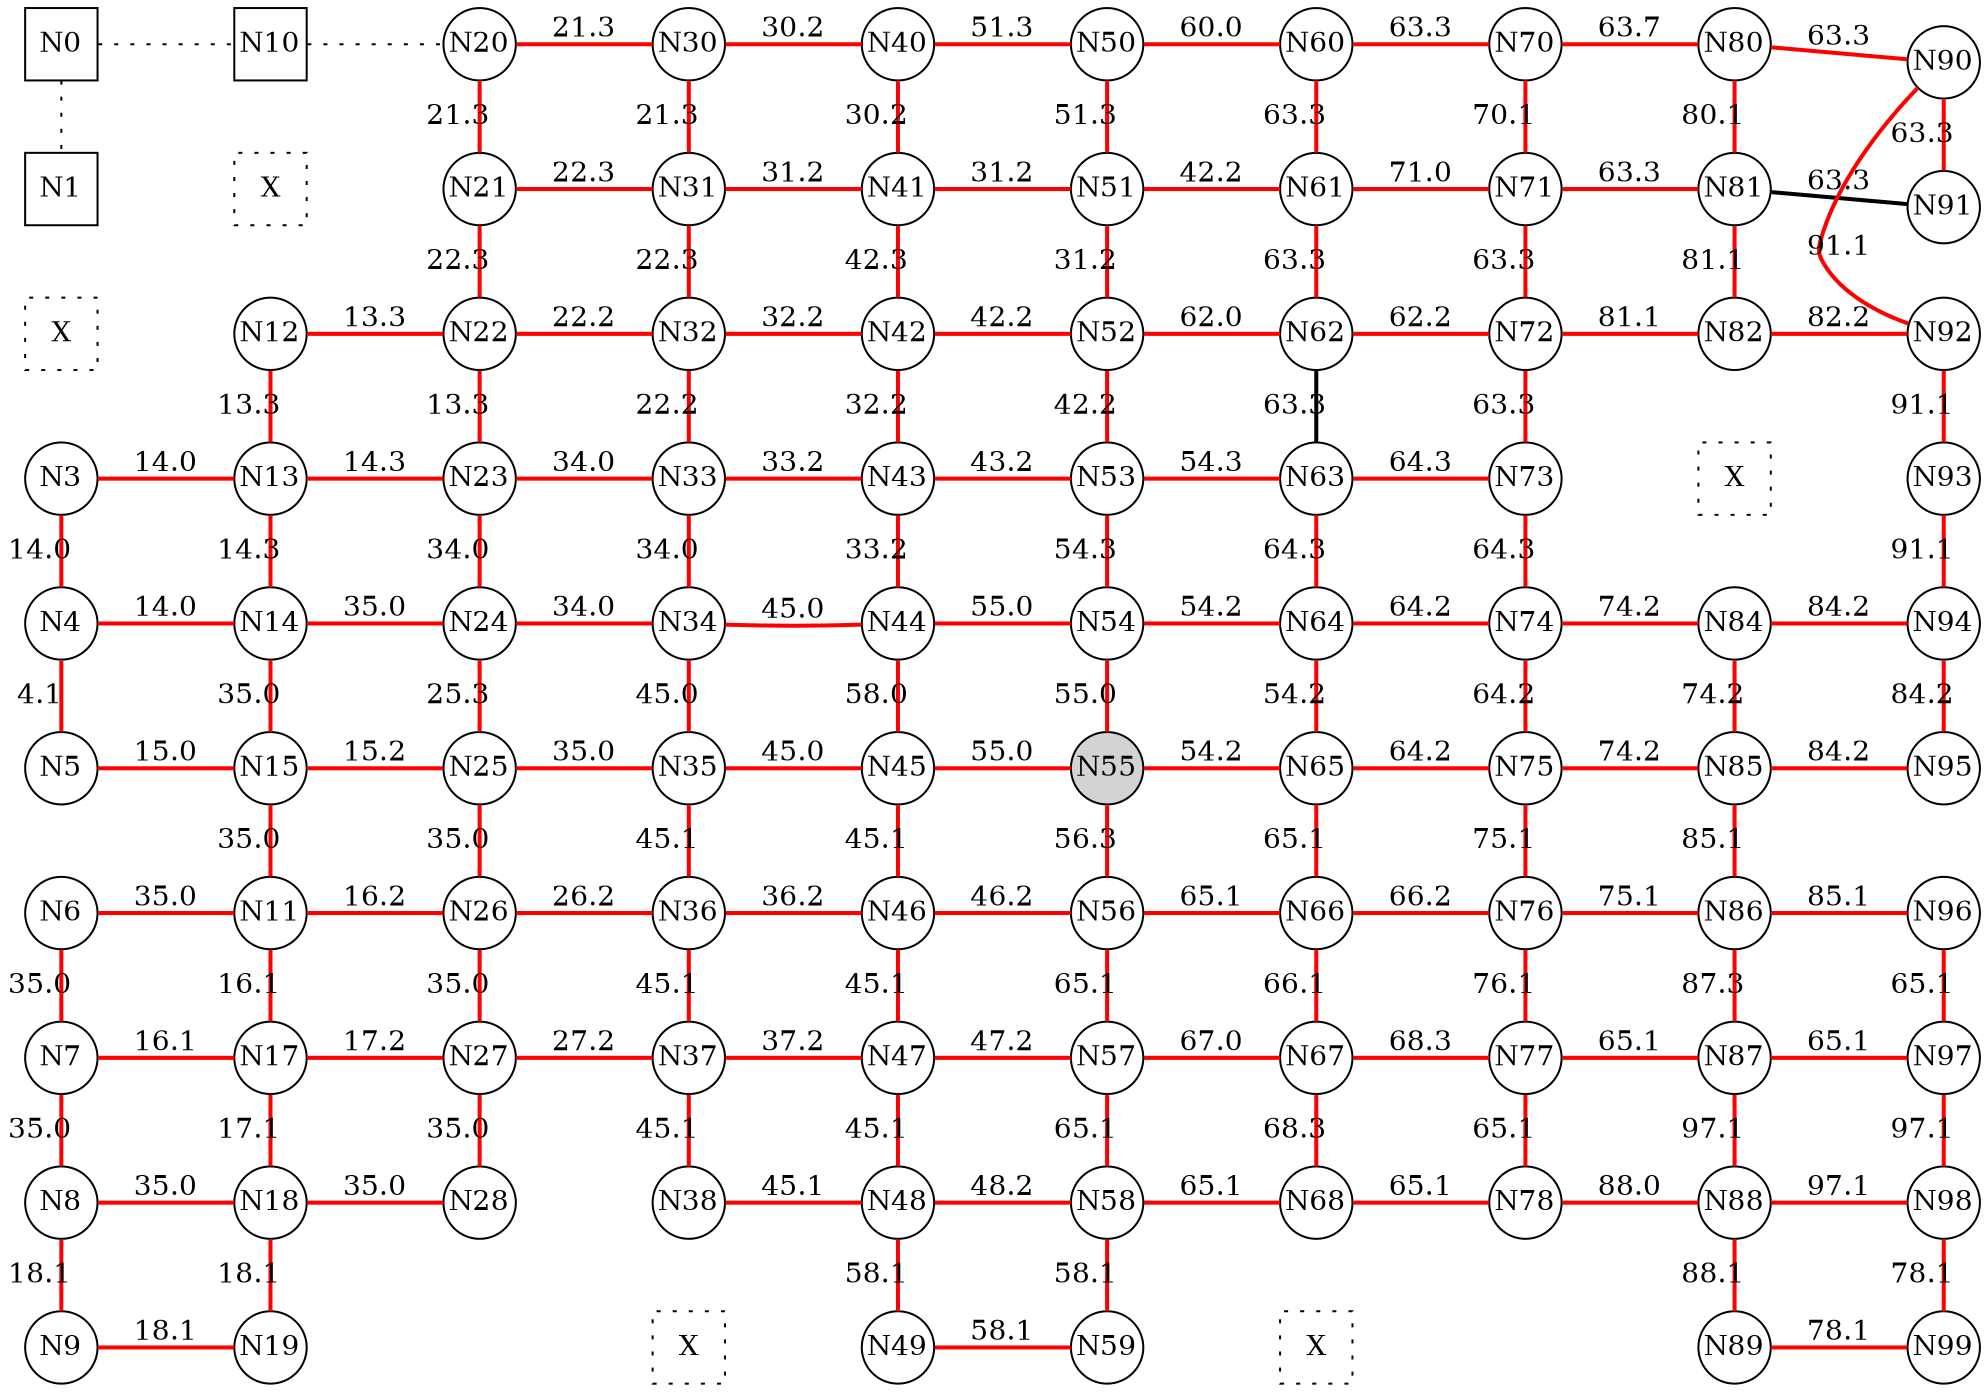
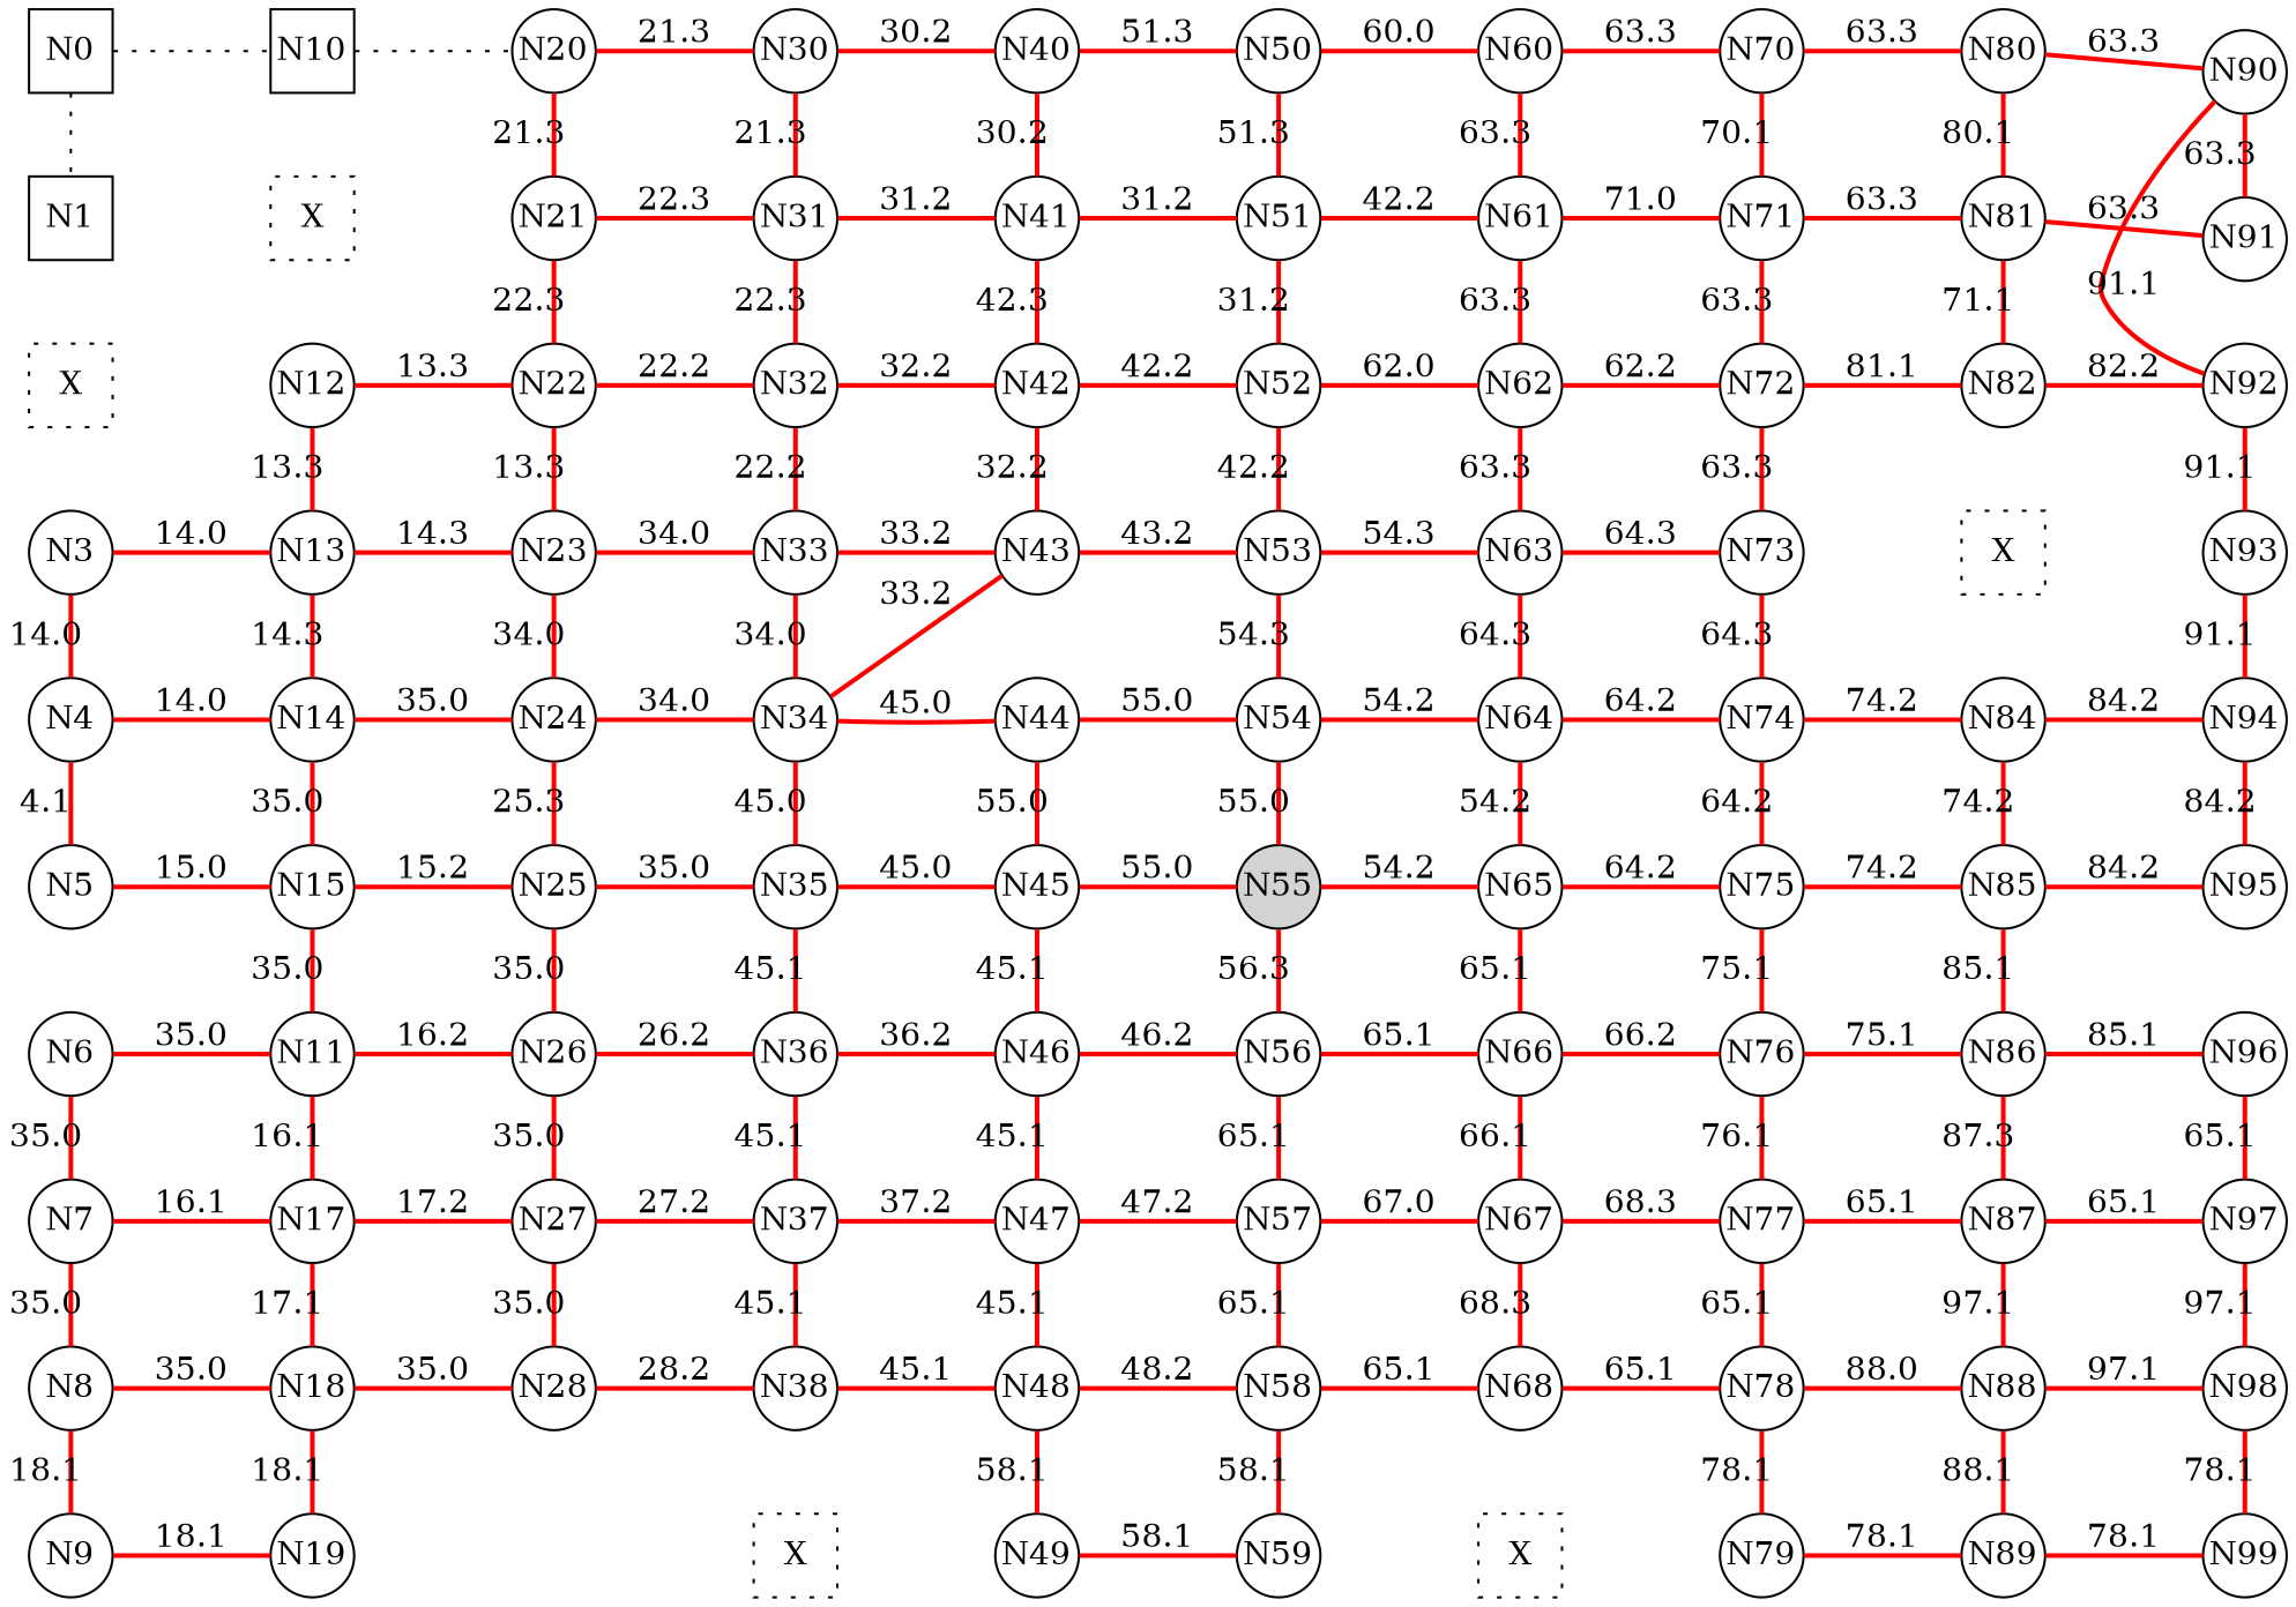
  digraph {
    rankdir=LR
    node [fixedsize=true shape=circle]
    edge [dir=none style=bold color=red]
    N0 [shape=square]
    N1 [shape=square]
    n3 [label=X shape=square style=dotted]
    N3
    N4
    N5
    N6
    N7
    N8
    N9
    N10 [shape=square]
    n12 [label=X shape=square style=dotted]
    N12
    N13
    N14
    N15
    n17 [label=N11]
    N17
    N18
    N19
    N20
    N21
    N22
    N23
    N24
    N25
    N26
    N27
    N28
    N30
    N31
    N32
    N33
    N34
    N35
    N36
    N37
    N38
    n39 [label=X shape=square style=dotted]
    N40
    N41
    N42
    N43
    N44
    N45
    N46
    N47
    N48
    N49
    N50
    N51
    N52
    N53
    N54
    N55 [style=filled]
    N56
    N57
    N58
    N59
    N60
    N61
    N62
    N63
    N64
    N65
    N66
    N67
    N68
    n69 [label=X shape=square style=dotted]
    N70
    N71
    N72
    N73
    N74
    N75
    N76
    N77
    N78
+   N79
    N80
    N81
    N82
    n83 [label=X shape=square style=dotted]
    N84
    N85
    N86
    N87
    N88
    N89
    N90
    N91
    N92
    N93
    N94
    N95
    N96
    N97
    N98
    N99
    subgraph sub_1 {
      rank=same
      N0
      N1
      n3
      N3
      N4
      N5
      N6
      N7
      N8
      N9
    }
    subgraph sub_2 {
      rank=same
      N10
      n12
      N12
      N13
      N14
      N15
      n17
      N17
      N18
      N19
    }
    subgraph sub_3 {
      rank=same
      N20
      N21
      N22
      N23
      N24
      N25
      N26
      N27
      N28
    }
    subgraph sub_4 {
      rank=same
      N30
      N31
      N32
      N33
      N34
      N35
      N36
      N37
      N38
      n39
    }
    subgraph sub_5 {
      rank=same
      N40
      N41
      N42
      N43
      N44
      N45
      N46
      N47
      N48
      N49
    }
    subgraph sub_6 {
      rank=same
      N50
      N51
      N52
      N53
      N54
      N55
      N56
      N57
      N58
      N59
    }
    subgraph sub_7 {
      rank=same
      N60
      N61
      N62
      N63
      N64
      N65
      N66
      N67
      N68
      n69
    }
    subgraph sub_8 {
      rank=same
      N70
      N71
      N72
      N73
      N74
      N75
      N76
      N77
      N78
+     N79
    }
    subgraph sub_9 {
      rank=same
      N80
      N81
      N82
      n83
      N84
      N85
      N86
      N87
      N88
      N89
    }
    subgraph sub_10 {
      rank=same
      N90
      N91
      N92
      N93
      N94
      N95
      N96
      N97
      N98
      N99
    }
    N0 -> N1 [style=dotted color=""]
    N0 -> N10 [style=dotted color=""]
    N1 -> n3 [label=" " style=invis color=""]
    N1 -> n12 [label=" " style=invis color=""]
    n3 -> N3 [label=" " style=invis color=""]
    n3 -> N12 [label=" " style=invis color=""]
    N3 -> N4 [label=14.0]
    N3 -> N13 [label=14.0]
    N4 -> N5 [label=4.1]
    N4 -> N14 [label=14.0]
    N5 -> N15 [label=15.0]
    N6 -> N7 [label=35.0]
    N6 -> n17 [label=35.0]
    N7 -> N8 [label=35.0]
    N7 -> N17 [label=16.1]
    N8 -> N9 [label=18.1]
    N8 -> N18 [label=35.0]
    N9 -> N19 [label=18.1]
    N10 -> n12 [label=" " style=invis color=""]
    N10 -> N20 [style=dotted color=""]
    n12 -> N12 [label=" " style=invis color=""]
    n12 -> N21 [label=" " style=invis color=""]
    N12 -> N13 [label=13.3]
    N12 -> N22 [label=13.3]
    N13 -> N14 [label=14.3]
    N13 -> N23 [label=14.3]
    N14 -> N15 [label=35.0]
    N14 -> N24 [label=35.0]
    N15 -> n17 [label=35.0]
    N15 -> N25 [label=15.2]
    n17 -> N17 [label=16.1]
    n17 -> N26 [label=16.2]
    N17 -> N18 [label=17.1]
    N17 -> N27 [label=17.2]
    N18 -> N19 [label=18.1]
    N18 -> N28 [label=35.0]
    N20 -> N21 [label=21.3]
    N20 -> N30 [label=21.3]
    N21 -> N22 [label=22.3]
    N21 -> N31 [label=22.3]
    N22 -> N23 [label=13.3]
    N22 -> N32 [label=22.2]
    N23 -> N24 [label=34.0]
    N23 -> N33 [label=34.0]
    N24 -> N25 [label=25.3]
    N24 -> N34 [label=34.0]
    N25 -> N26 [label=35.0]
    N25 -> N35 [label=35.0]
    N26 -> N27 [label=35.0]
    N26 -> N36 [label=26.2]
    N27 -> N28 [label=35.0]
    N27 -> N37 [label=27.2]
+   N28 -> N38 [label=28.2]
    N30 -> N31 [label=21.3]
    N30 -> N40 [label=30.2]
    N31 -> N32 [label=22.3]
    N31 -> N41 [label=31.2]
    N32 -> N33 [label=22.2]
    N32 -> N42 [label=32.2]
    N33 -> N34 [label=34.0]
    N33 -> N43 [label=33.2]
    N34 -> N35 [label=45.0]
    N34 -> N44 [label=45.0]
    N35 -> N36 [label=45.1]
    N35 -> N45 [label=45.0]
    N36 -> N37 [label=45.1]
    N36 -> N46 [label=36.2]
    N37 -> N38 [label=45.1]
    N37 -> N47 [label=37.2]
    N38 -> n39 [label=" " style=invis color=""]
    N38 -> N48 [label=45.1]
    n39 -> N49 [label=" " style=invis color=""]
    N40 -> N41 [label=30.2]
    N40 -> N50 [label=51.3]
    N41 -> N42 [label=42.3]
    N41 -> N51 [label=31.2]
    N42 -> N43 [label=32.2]
    N42 -> N52 [label=42.2]
-   N43 -> N44 [label=33.2]
+   N43 -> N34 [label=33.2]
    N43 -> N53 [label=43.2]
-   N44 -> N45 [label=58.0]
+   N44 -> N45 [label=55.0]
    N44 -> N54 [label=55.0]
    N45 -> N46 [label=45.1]
    N45 -> N55 [label=55.0]
    N46 -> N47 [label=45.1]
    N46 -> N56 [label=46.2]
    N47 -> N48 [label=45.1]
    N47 -> N57 [label=47.2]
    N48 -> N49 [label=58.1]
    N48 -> N58 [label=48.2]
    N49 -> N59 [label=58.1]
    N50 -> N51 [label=51.3]
    N50 -> N60 [label=60.0]
    N51 -> N52 [label=31.2]
    N51 -> N61 [label=42.2]
    N52 -> N53 [label=42.2]
    N52 -> N62 [label=62.0]
    N53 -> N54 [label=54.3]
    N53 -> N63 [label=54.3]
    N54 -> N55 [label=55.0]
    N54 -> N64 [label=54.2]
    N55 -> N56 [label=56.3]
    N55 -> N65 [label=54.2]
    N56 -> N57 [label=65.1]
    N56 -> N66 [label=65.1]
    N57 -> N58 [label=65.1]
    N57 -> N67 [label=67.0]
    N58 -> N59 [label=58.1]
    N58 -> N68 [label=65.1]
    N59 -> n69 [label=" " style=invis color=""]
    N60 -> N61 [label=63.3]
    N60 -> N70 [label=63.3]
    N61 -> N62 [label=63.3]
    N61 -> N71 [label=71.0]
-   N62 -> N63 [color=black label=63.3]
+   N62 -> N63 [label=63.3]
    N62 -> N72 [label=62.2]
    N63 -> N64 [label=64.3]
    N63 -> N73 [label=64.3]
    N64 -> N65 [label=54.2]
    N64 -> N74 [label=64.2]
    N65 -> N66 [label=65.1]
    N65 -> N75 [label=64.2]
    N66 -> N67 [label=66.1]
    N66 -> N76 [label=66.2]
    N67 -> N68 [label=68.3]
    N67 -> N77 [label=68.3]
    N68 -> n69 [label=" " style=invis color=""]
    N68 -> N78 [label=65.1]
+   n69 -> N79 [label=" " style=invis color=""]
    N70 -> N71 [label=70.1]
-   N70 -> N80 [label=63.7]
+   N70 -> N80 [label=63.3]
    N71 -> N72 [label=63.3]
    N71 -> N81 [label=63.3]
    N72 -> N73 [label=63.3]
    N72 -> N82 [label=81.1]
    N73 -> N74 [label=64.3]
    N73 -> n83 [label=" " style=invis color=""]
    N74 -> N75 [label=64.2]
    N74 -> N84 [label=74.2]
    N75 -> N76 [label=75.1]
    N75 -> N85 [label=74.2]
    N76 -> N77 [label=76.1]
    N76 -> N86 [label=75.1]
    N77 -> N78 [label=65.1]
    N77 -> N87 [label=65.1]
+   N78 -> N79 [label=78.1]
    N78 -> N88 [label=88.0]
+   N79 -> N89 [label=78.1]
    N80 -> N81 [label=80.1]
    N80 -> N90 [label=63.3]
-   N81 -> N82 [label=81.1]
-   N81 -> N91 [color=black label=63.3]
+   N81 -> N82 [label=71.1]
+   N81 -> N91 [label=63.3]
    N82 -> n83 [label=" " style=invis color=""]
    N82 -> N92 [label=82.2]
    n83 -> N84 [label=" " style=invis color=""]
    n83 -> N93 [label=" " style=invis color=""]
    N84 -> N85 [label=74.2]
    N84 -> N94 [label=84.2]
    N85 -> N86 [label=85.1]
    N85 -> N95 [label=84.2]
    N86 -> N87 [label=87.3]
    N86 -> N96 [label=85.1]
    N87 -> N88 [label=97.1]
    N87 -> N97 [label=65.1]
    N88 -> N89 [label=88.1]
    N88 -> N98 [label=97.1]
    N89 -> N99 [label=78.1]
    N90 -> N91 [label=63.3]
    N90 -> N92 [label=91.1]
    N92 -> N93 [label=91.1]
    N93 -> N94 [label=91.1]
    N94 -> N95 [label=84.2]
    N96 -> N97 [label=65.1]
    N97 -> N98 [label=97.1]
    N98 -> N99 [label=78.1]
  }
